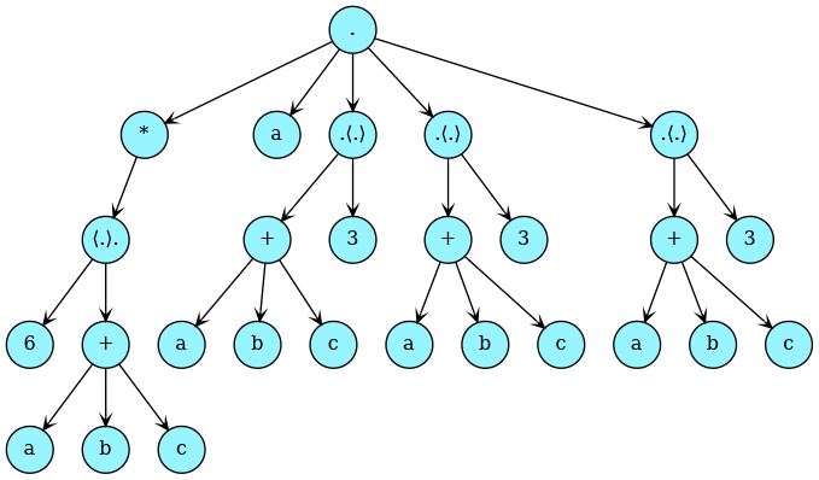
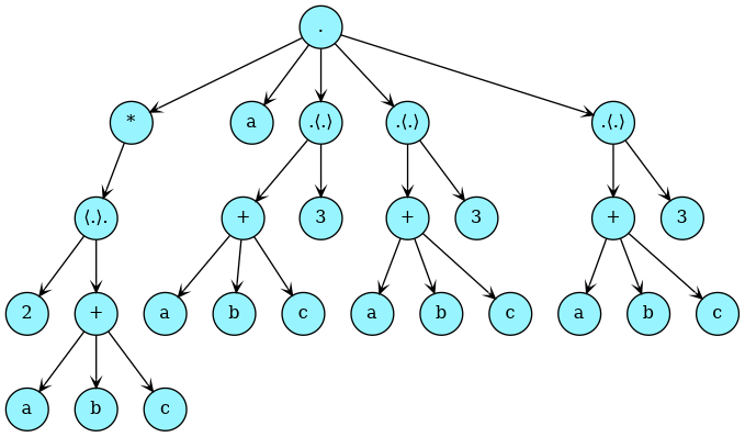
  digraph {
    node [fillcolor=cadetblue1 fixedsize=true fontsize=12 shape=circle style="filled,rounded"]
    edge [arrowhead=vee arrowsize=.6]
-   n1 [height=0.4 label=6 width=0.4]
+   n1 [height=0.4 label=2 width=0.4]
    n2 [height=0.4 label=a width=0.4]
    n3 [height=0.4 label=b width=0.4]
    n4 [height=0.4 label=c width=0.4]
    n5 [height=0.4 label="+" width=0.4]
    n6 [height=0.4 label="⟨.⟩." width=0.4]
    n7 [height=0.4 label="*" width=0.4]
    n8 [height=0.4 label=a width=0.4]
    n9 [height=0.4 label=a width=0.4]
    n10 [height=0.4 label=b width=0.4]
    n11 [height=0.4 label=c width=0.4]
    n12 [height=0.4 label="+" width=0.4]
    n13 [height=0.4 label=3 width=0.4]
    n14 [height=0.4 label=".⟨.⟩" width=0.4]
    n15 [height=0.4 label=a width=0.4]
    n16 [height=0.4 label=b width=0.4]
    n17 [height=0.4 label=c width=0.4]
    n18 [height=0.4 label="+" width=0.4]
    n19 [height=0.4 label=3 width=0.4]
    n20 [height=0.4 label=".⟨.⟩" width=0.4]
    n21 [height=0.4 label=a width=0.4]
    n22 [height=0.4 label=b width=0.4]
    n23 [height=0.4 label=c width=0.4]
    n24 [height=0.4 label="+" width=0.4]
    n25 [height=0.4 label=3 width=0.4]
    n26 [height=0.4 label=".⟨.⟩" width=0.4]
    n27 [height=0.4 label="." width=0.4]
    n5 -> n2
    n5 -> n3
    n5 -> n4
    n6 -> n1
    n6 -> n5
    n7 -> n6
    n12 -> n9
    n12 -> n10
    n12 -> n11
    n14 -> n12
    n14 -> n13
    n18 -> n15
    n18 -> n16
    n18 -> n17
    n20 -> n18
    n20 -> n19
    n24 -> n21
    n24 -> n22
    n24 -> n23
    n26 -> n24
    n26 -> n25
    n27 -> n7
    n27 -> n8
    n27 -> n14
    n27 -> n20
    n27 -> n26
  }
